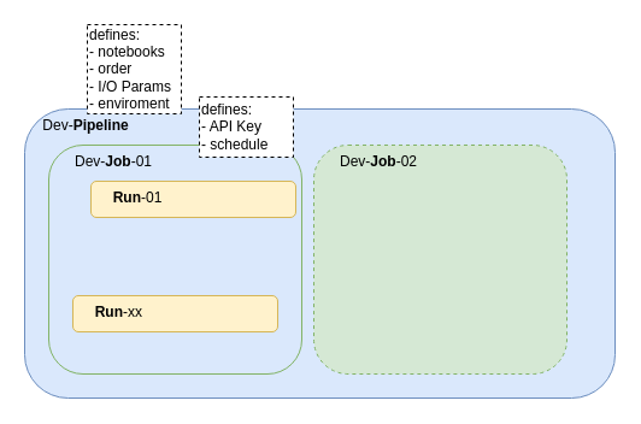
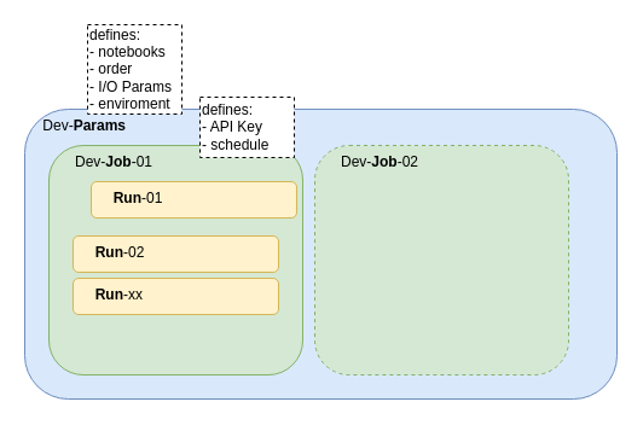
  <mxCell id="0" />
  <mxCell id="1" parent="0" />
- <mxCell id="2" value="&amp;nbsp; &amp;nbsp; Dev-&lt;b&gt;Pipeline&lt;/b&gt;" style="rounded=1;whiteSpace=wrap;html=1;align=left;verticalAlign=top;fillColor=#dae8fc;strokeColor=#6c8ebf;" vertex="1" parent="1"><mxGeometry x="20" y="90" width="490" height="240" as="geometry" /></mxCell>
- <mxCell id="3" value="&amp;nbsp; &amp;nbsp; &amp;nbsp; Dev-&lt;b&gt;Job&lt;/b&gt;-01" style="rounded=1;whiteSpace=wrap;html=1;align=left;verticalAlign=top;fillColor=#dae8fc;strokeColor=#82b366;" vertex="1" parent="1"><mxGeometry x="40" y="120" width="210" height="190" as="geometry" /></mxCell>
+ <mxCell id="2" value="&amp;nbsp; &amp;nbsp; Dev-&lt;b&gt;Params&lt;/b&gt;" style="rounded=1;whiteSpace=wrap;html=1;align=left;verticalAlign=top;fillColor=#dae8fc;strokeColor=#6c8ebf;" vertex="1" parent="1"><mxGeometry x="20" y="90" width="490" height="240" as="geometry" /></mxCell>
+ <mxCell id="3" value="&amp;nbsp; &amp;nbsp; &amp;nbsp; Dev-&lt;b&gt;Job&lt;/b&gt;-01" style="rounded=1;whiteSpace=wrap;html=1;align=left;verticalAlign=top;fillColor=#d5e8d4;strokeColor=#82b366;" vertex="1" parent="1"><mxGeometry x="40" y="120" width="210" height="190" as="geometry" /></mxCell>
  <mxCell id="4" value="&amp;nbsp; &amp;nbsp; &amp;nbsp; Dev-&lt;b&gt;Job&lt;/b&gt;-02" style="rounded=1;whiteSpace=wrap;html=1;align=left;verticalAlign=top;fillColor=#d5e8d4;strokeColor=#82b366;dashed=1;" vertex="1" parent="1"><mxGeometry x="260" y="120" width="210" height="190" as="geometry" /></mxCell>
  <mxCell id="5" value="&amp;nbsp; &amp;nbsp; &amp;nbsp;&lt;b&gt;Run&lt;/b&gt;-01" style="rounded=1;whiteSpace=wrap;html=1;align=left;verticalAlign=top;fillColor=#fff2cc;strokeColor=#d6b656;" vertex="1" parent="1"><mxGeometry x="75" y="150" width="170" height="30" as="geometry" /></mxCell>
- <mxCell id="7" value="&amp;nbsp; &amp;nbsp; &amp;nbsp;&lt;b&gt;Run&lt;/b&gt;-xx" style="rounded=1;whiteSpace=wrap;html=1;align=left;verticalAlign=top;fillColor=#fff2cc;strokeColor=#d6b656;" vertex="1" parent="1"><mxGeometry x="60" y="245" width="170" height="30" as="geometry" /></mxCell>
+ <mxCell id="6" value="&amp;nbsp; &amp;nbsp; &amp;nbsp;&lt;b&gt;Run&lt;/b&gt;-02" style="rounded=1;whiteSpace=wrap;html=1;align=left;verticalAlign=top;fillColor=#fff2cc;strokeColor=#d6b656;" vertex="1" parent="1"><mxGeometry x="60" y="195" width="170" height="30" as="geometry" /></mxCell>
+ <mxCell id="7" value="&amp;nbsp; &amp;nbsp; &amp;nbsp;&lt;b&gt;Run&lt;/b&gt;-xx" style="rounded=1;whiteSpace=wrap;html=1;align=left;verticalAlign=top;fillColor=#fff2cc;strokeColor=#d6b656;" vertex="1" parent="1"><mxGeometry x="60" y="230" width="170" height="30" as="geometry" /></mxCell>
  <mxCell id="8" value="defines:&lt;br&gt;&lt;div style=&quot;&quot;&gt;&lt;span style=&quot;background-color: initial;&quot;&gt;- notebooks&lt;/span&gt;&lt;/div&gt;&lt;div style=&quot;&quot;&gt;&lt;span style=&quot;background-color: initial;&quot;&gt;- order&lt;/span&gt;&lt;/div&gt;&lt;div style=&quot;&quot;&gt;- I/O Params&lt;/div&gt;&lt;div style=&quot;&quot;&gt;- enviroment&lt;/div&gt;" style="text;html=1;align=left;verticalAlign=middle;whiteSpace=wrap;rounded=0;dashed=1;strokeColor=default;fillColor=default;" vertex="1" parent="1"><mxGeometry x="72" y="20" width="78" height="74" as="geometry" /></mxCell>
  <mxCell id="9" value="defines:&lt;br&gt;&lt;div style=&quot;&quot;&gt;&lt;span style=&quot;background-color: initial;&quot;&gt;- API Key&lt;/span&gt;&lt;/div&gt;&lt;div style=&quot;&quot;&gt;&lt;span style=&quot;background-color: initial;&quot;&gt;- schedule&lt;/span&gt;&lt;/div&gt;" style="text;html=1;align=left;verticalAlign=middle;whiteSpace=wrap;rounded=0;dashed=1;strokeColor=default;fillColor=default;" vertex="1" parent="1"><mxGeometry x="165" y="80" width="78" height="50" as="geometry" /></mxCell>
